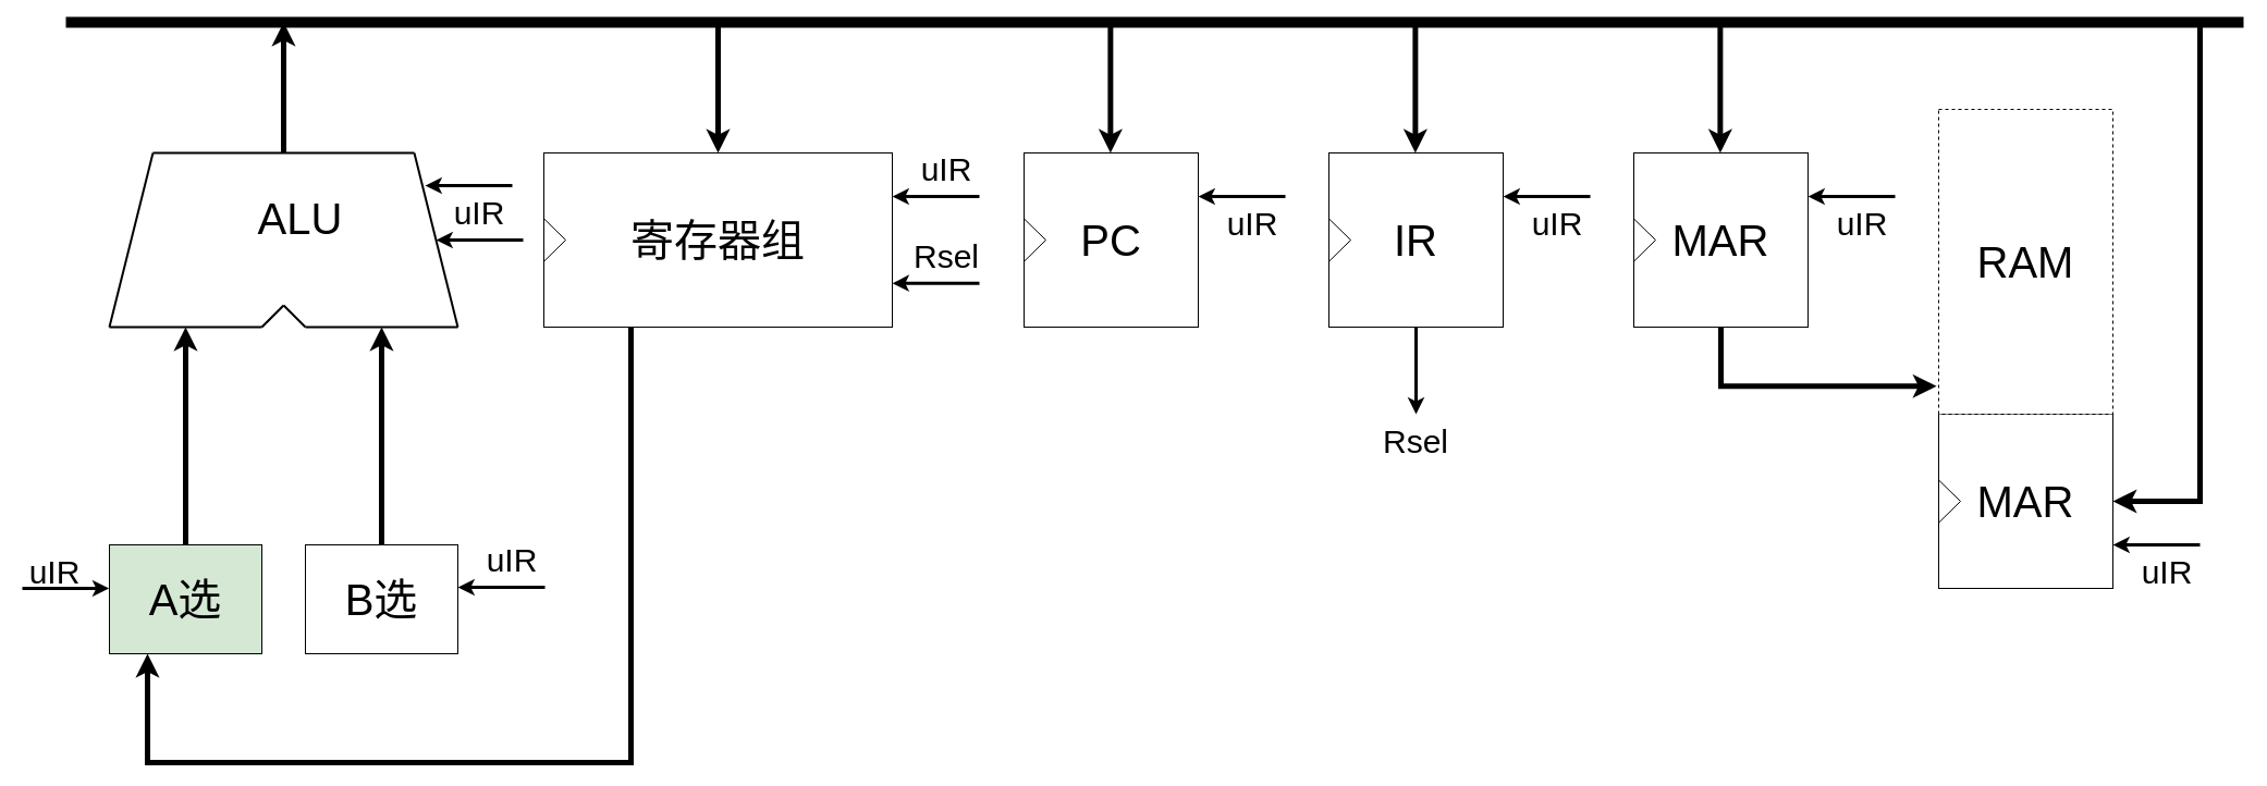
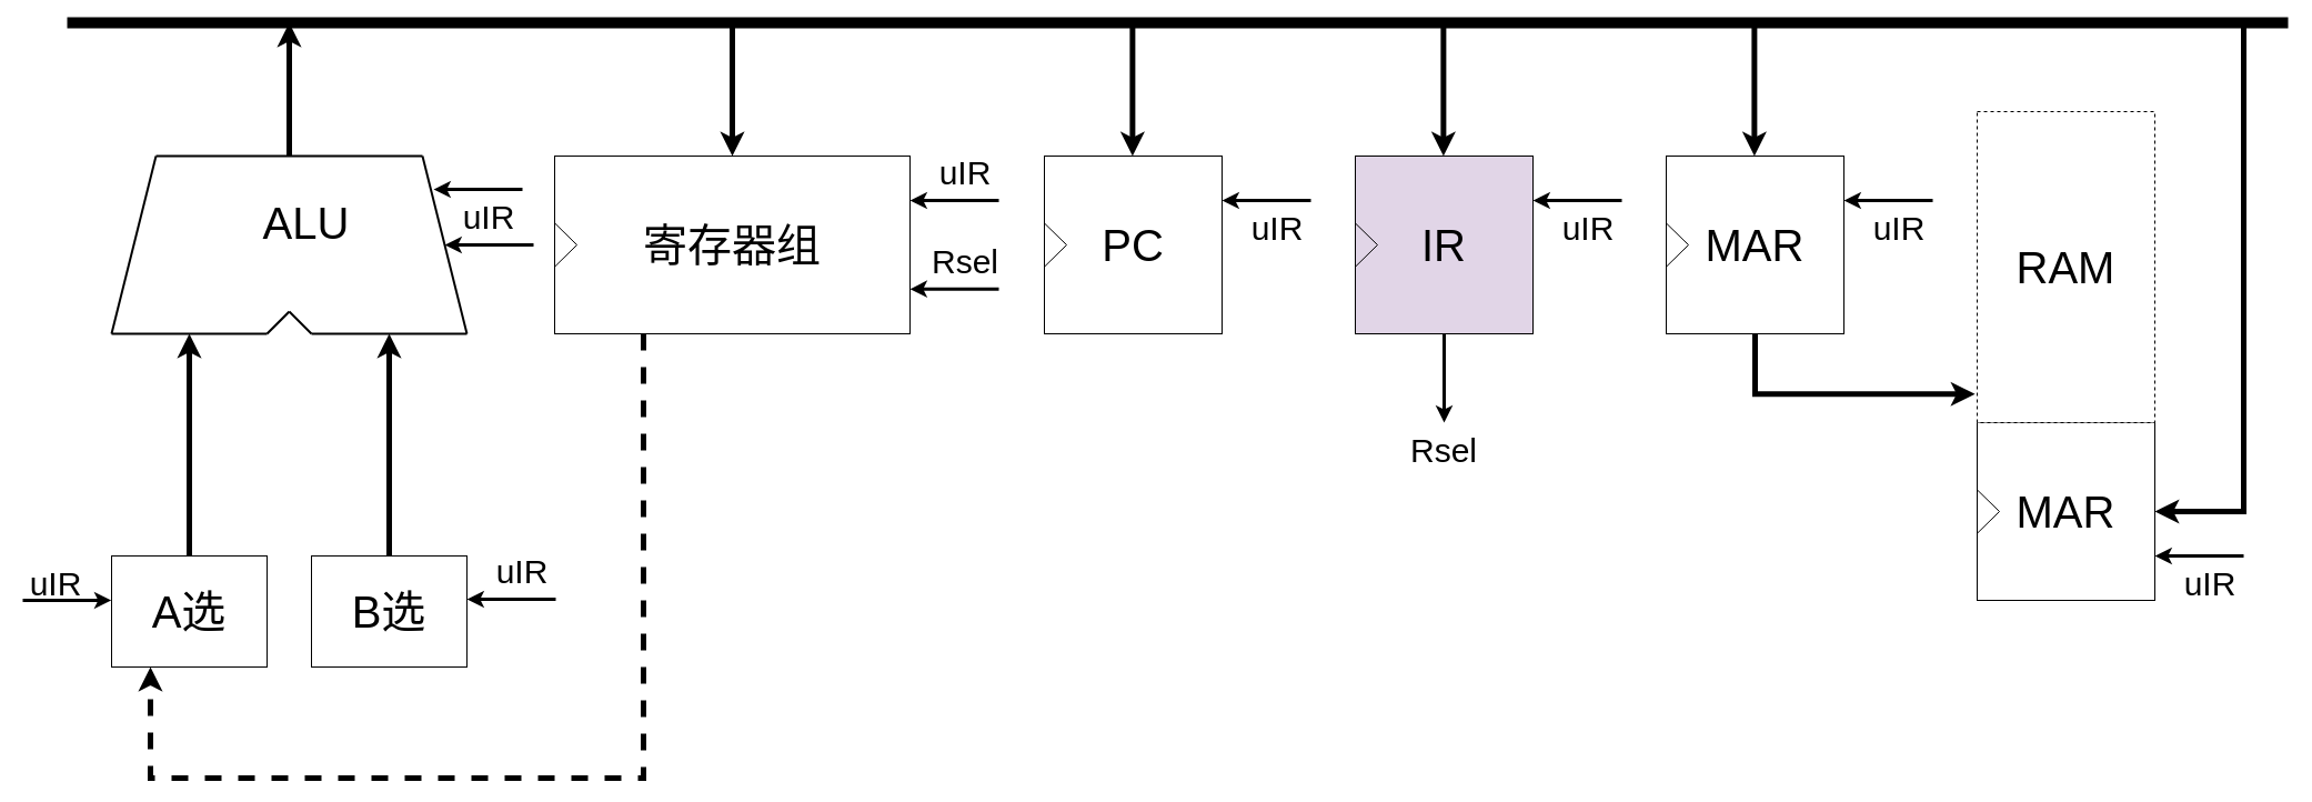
  <mxCell id="0" />
  <mxCell id="1" parent="0" />
  <mxCell id="2" value="" style="endArrow=none;html=1;rounded=0;jumpSize=10;strokeOpacity=100;arcSize=20;strokeWidth=10;" edge="1" parent="1"><mxGeometry width="50" height="50" relative="1" as="geometry"><mxPoint x="60" y="20" as="sourcePoint" /><mxPoint x="2060" y="20" as="targetPoint" /></mxGeometry></mxCell>
  <mxCell id="3" value="" style="endArrow=none;html=1;rounded=0;strokeWidth=2;" edge="1" parent="1"><mxGeometry width="50" height="50" relative="1" as="geometry"><mxPoint x="140" y="140" as="sourcePoint" /><mxPoint x="380" y="140" as="targetPoint" /></mxGeometry></mxCell>
  <mxCell id="4" value="" style="endArrow=none;html=1;rounded=0;strokeWidth=2;" edge="1" parent="1"><mxGeometry width="50" height="50" relative="1" as="geometry"><mxPoint x="100" y="300" as="sourcePoint" /><mxPoint x="140" y="140" as="targetPoint" /></mxGeometry></mxCell>
  <mxCell id="5" value="" style="endArrow=none;html=1;rounded=0;strokeWidth=2;" edge="1" parent="1"><mxGeometry width="50" height="50" relative="1" as="geometry"><mxPoint x="420" y="300" as="sourcePoint" /><mxPoint x="380" y="140" as="targetPoint" /></mxGeometry></mxCell>
  <mxCell id="6" value="" style="endArrow=none;html=1;rounded=0;strokeWidth=2;" edge="1" parent="1"><mxGeometry width="50" height="50" relative="1" as="geometry"><mxPoint x="100" y="300" as="sourcePoint" /><mxPoint x="240" y="300" as="targetPoint" /></mxGeometry></mxCell>
  <mxCell id="7" value="" style="endArrow=none;html=1;rounded=0;strokeWidth=2;" edge="1" parent="1"><mxGeometry width="50" height="50" relative="1" as="geometry"><mxPoint x="280" y="300" as="sourcePoint" /><mxPoint x="420" y="300" as="targetPoint" /></mxGeometry></mxCell>
  <mxCell id="8" value="" style="endArrow=none;html=1;rounded=0;strokeWidth=2;" edge="1" parent="1"><mxGeometry width="50" height="50" relative="1" as="geometry"><mxPoint x="240" y="300" as="sourcePoint" /><mxPoint x="260" y="280" as="targetPoint" /></mxGeometry></mxCell>
  <mxCell id="9" value="" style="endArrow=none;html=1;rounded=0;strokeWidth=2;" edge="1" parent="1"><mxGeometry width="50" height="50" relative="1" as="geometry"><mxPoint x="260" y="280" as="sourcePoint" /><mxPoint x="280" y="300" as="targetPoint" /></mxGeometry></mxCell>
  <mxCell id="10" value="" style="endArrow=classic;html=1;rounded=0;strokeWidth=5;" edge="1" parent="1"><mxGeometry width="50" height="50" relative="1" as="geometry"><mxPoint x="260" y="140" as="sourcePoint" /><mxPoint x="260" y="20" as="targetPoint" /></mxGeometry></mxCell>
  <mxCell id="11" style="edgeStyle=orthogonalEdgeStyle;rounded=0;orthogonalLoop=1;jettySize=auto;html=1;exitX=0.5;exitY=0;exitDx=0;exitDy=0;strokeWidth=5;" edge="1" parent="1" source="12"><mxGeometry relative="1" as="geometry"><mxPoint x="170" y="300" as="targetPoint" /></mxGeometry></mxCell>
- <mxCell id="12" value="&lt;font style=&quot;font-size: 40px;&quot;&gt;A选&lt;/font&gt;" style="rounded=0;whiteSpace=wrap;html=1;fillColor=#d5e8d4;" vertex="1" parent="1"><mxGeometry x="100" y="500" width="140" height="100" as="geometry" /></mxCell>
+ <mxCell id="12" value="&lt;font style=&quot;font-size: 40px;&quot;&gt;A选&lt;/font&gt;" style="rounded=0;whiteSpace=wrap;html=1;" vertex="1" parent="1"><mxGeometry x="100" y="500" width="140" height="100" as="geometry" /></mxCell>
  <mxCell id="13" style="edgeStyle=orthogonalEdgeStyle;rounded=0;orthogonalLoop=1;jettySize=auto;html=1;exitX=0.5;exitY=0;exitDx=0;exitDy=0;strokeWidth=5;" edge="1" parent="1" source="14"><mxGeometry relative="1" as="geometry"><mxPoint x="350" y="300" as="targetPoint" /></mxGeometry></mxCell>
  <mxCell id="14" value="&lt;font style=&quot;font-size: 40px;&quot;&gt;B选&lt;/font&gt;" style="rounded=0;whiteSpace=wrap;html=1;" vertex="1" parent="1"><mxGeometry x="280" y="500" width="140" height="100" as="geometry" /></mxCell>
  <mxCell id="15" value="&lt;font style=&quot;font-size: 40px;&quot;&gt;ALU&lt;/font&gt;" style="text;html=1;align=center;verticalAlign=middle;resizable=0;points=[];autosize=1;strokeColor=none;fillColor=none;" vertex="1" parent="1"><mxGeometry x="225" y="170" width="100" height="60" as="geometry" /></mxCell>
- <mxCell id="16" style="edgeStyle=orthogonalEdgeStyle;rounded=0;orthogonalLoop=1;jettySize=auto;html=1;exitX=0.25;exitY=1;exitDx=0;exitDy=0;entryX=0.25;entryY=1;entryDx=0;entryDy=0;strokeWidth=5;" edge="1" parent="1" source="17" target="12"><mxGeometry relative="1" as="geometry"><mxPoint x="510" y="800" as="targetPoint" /><Array as="points"><mxPoint x="579" y="700" /><mxPoint x="135" y="700" /></Array></mxGeometry></mxCell>
+ <mxCell id="16" style="edgeStyle=orthogonalEdgeStyle;rounded=0;orthogonalLoop=1;jettySize=auto;html=1;exitX=0.25;exitY=1;exitDx=0;exitDy=0;entryX=0.25;entryY=1;entryDx=0;entryDy=0;strokeWidth=5;dashed=1;" edge="1" parent="1" source="17" target="12"><mxGeometry relative="1" as="geometry"><mxPoint x="510" y="800" as="targetPoint" /><Array as="points"><mxPoint x="579" y="700" /><mxPoint x="135" y="700" /></Array></mxGeometry></mxCell>
  <mxCell id="17" value="&lt;font style=&quot;font-size: 40px;&quot;&gt;寄存器组&lt;/font&gt;" style="rounded=0;whiteSpace=wrap;html=1;" vertex="1" parent="1"><mxGeometry x="499" y="140" width="320" height="160" as="geometry" /></mxCell>
  <mxCell id="18" value="" style="endArrow=none;html=1;rounded=0;exitX=0.001;exitY=0.379;exitDx=0;exitDy=0;exitPerimeter=0;" edge="1" parent="1" source="17"><mxGeometry width="50" height="50" relative="1" as="geometry"><mxPoint x="689" y="340" as="sourcePoint" /><mxPoint x="519" y="220" as="targetPoint" /></mxGeometry></mxCell>
  <mxCell id="19" value="" style="endArrow=none;html=1;rounded=0;exitX=-0.003;exitY=0.629;exitDx=0;exitDy=0;exitPerimeter=0;" edge="1" parent="1"><mxGeometry width="50" height="50" relative="1" as="geometry"><mxPoint x="499.04" y="239.64" as="sourcePoint" /><mxPoint x="519" y="220" as="targetPoint" /></mxGeometry></mxCell>
  <mxCell id="20" value="&lt;font style=&quot;font-size: 40px;&quot;&gt;PC&lt;/font&gt;" style="rounded=0;whiteSpace=wrap;html=1;" vertex="1" parent="1"><mxGeometry x="940" y="140" width="160" height="160" as="geometry" /></mxCell>
  <mxCell id="21" value="" style="endArrow=none;html=1;rounded=0;exitX=0.001;exitY=0.379;exitDx=0;exitDy=0;exitPerimeter=0;" edge="1" parent="1" source="20"><mxGeometry width="50" height="50" relative="1" as="geometry"><mxPoint x="1130" y="340" as="sourcePoint" /><mxPoint x="960" y="220" as="targetPoint" /></mxGeometry></mxCell>
  <mxCell id="22" value="" style="endArrow=none;html=1;rounded=0;exitX=-0.003;exitY=0.629;exitDx=0;exitDy=0;exitPerimeter=0;" edge="1" parent="1"><mxGeometry width="50" height="50" relative="1" as="geometry"><mxPoint x="940.04" y="239.64" as="sourcePoint" /><mxPoint x="960" y="220" as="targetPoint" /></mxGeometry></mxCell>
- <mxCell id="23" value="&lt;span style=&quot;font-size: 40px;&quot;&gt;IR&lt;/span&gt;" style="rounded=0;whiteSpace=wrap;html=1;" vertex="1" parent="1"><mxGeometry x="1220" y="140" width="160" height="160" as="geometry" /></mxCell>
+ <mxCell id="23" value="&lt;span style=&quot;font-size: 40px;&quot;&gt;IR&lt;/span&gt;" style="rounded=0;whiteSpace=wrap;html=1;fillColor=#e1d5e7;" vertex="1" parent="1"><mxGeometry x="1220" y="140" width="160" height="160" as="geometry" /></mxCell>
  <mxCell id="24" value="" style="endArrow=none;html=1;rounded=0;exitX=0.001;exitY=0.379;exitDx=0;exitDy=0;exitPerimeter=0;" edge="1" parent="1" source="23"><mxGeometry width="50" height="50" relative="1" as="geometry"><mxPoint x="1410" y="340" as="sourcePoint" /><mxPoint x="1240" y="220" as="targetPoint" /></mxGeometry></mxCell>
  <mxCell id="25" value="" style="endArrow=none;html=1;rounded=0;exitX=-0.003;exitY=0.629;exitDx=0;exitDy=0;exitPerimeter=0;" edge="1" parent="1"><mxGeometry width="50" height="50" relative="1" as="geometry"><mxPoint x="1220.04" y="239.64" as="sourcePoint" /><mxPoint x="1240" y="220" as="targetPoint" /></mxGeometry></mxCell>
  <mxCell id="26" value="&lt;span style=&quot;font-size: 40px;&quot;&gt;MAR&lt;/span&gt;" style="rounded=0;whiteSpace=wrap;html=1;" vertex="1" parent="1"><mxGeometry x="1500" y="140" width="160" height="160" as="geometry" /></mxCell>
  <mxCell id="27" value="" style="endArrow=none;html=1;rounded=0;exitX=0.001;exitY=0.379;exitDx=0;exitDy=0;exitPerimeter=0;" edge="1" parent="1" source="26"><mxGeometry width="50" height="50" relative="1" as="geometry"><mxPoint x="1690" y="340" as="sourcePoint" /><mxPoint x="1520" y="220" as="targetPoint" /></mxGeometry></mxCell>
  <mxCell id="28" value="" style="endArrow=none;html=1;rounded=0;exitX=-0.003;exitY=0.629;exitDx=0;exitDy=0;exitPerimeter=0;" edge="1" parent="1"><mxGeometry width="50" height="50" relative="1" as="geometry"><mxPoint x="1500.04" y="239.64" as="sourcePoint" /><mxPoint x="1520" y="220" as="targetPoint" /></mxGeometry></mxCell>
  <mxCell id="29" value="&lt;span style=&quot;font-size: 40px;&quot;&gt;MAR&lt;/span&gt;" style="rounded=0;whiteSpace=wrap;html=1;" vertex="1" parent="1"><mxGeometry x="1780" y="380" width="160" height="160" as="geometry" /></mxCell>
  <mxCell id="30" value="" style="endArrow=none;html=1;rounded=0;exitX=0.001;exitY=0.379;exitDx=0;exitDy=0;exitPerimeter=0;" edge="1" parent="1" source="29"><mxGeometry width="50" height="50" relative="1" as="geometry"><mxPoint x="1970" y="580" as="sourcePoint" /><mxPoint x="1800" y="460" as="targetPoint" /></mxGeometry></mxCell>
  <mxCell id="31" value="" style="endArrow=none;html=1;rounded=0;exitX=-0.003;exitY=0.629;exitDx=0;exitDy=0;exitPerimeter=0;" edge="1" parent="1"><mxGeometry width="50" height="50" relative="1" as="geometry"><mxPoint x="1780.04" y="479.64" as="sourcePoint" /><mxPoint x="1800" y="460" as="targetPoint" /></mxGeometry></mxCell>
  <mxCell id="32" value="&lt;font style=&quot;font-size: 40px;&quot;&gt;RAM&lt;/font&gt;" style="rounded=0;whiteSpace=wrap;html=1;dashed=1;" vertex="1" parent="1"><mxGeometry x="1780" y="100" width="160" height="280" as="geometry" /></mxCell>
  <mxCell id="33" value="" style="endArrow=classic;html=1;rounded=0;entryX=0.5;entryY=0;entryDx=0;entryDy=0;strokeWidth=5;" edge="1" parent="1" target="17"><mxGeometry width="50" height="50" relative="1" as="geometry"><mxPoint x="659" y="20" as="sourcePoint" /><mxPoint x="939" y="-80" as="targetPoint" /></mxGeometry></mxCell>
  <mxCell id="34" value="" style="endArrow=classic;html=1;rounded=0;entryX=0.5;entryY=0;entryDx=0;entryDy=0;strokeWidth=5;" edge="1" parent="1"><mxGeometry width="50" height="50" relative="1" as="geometry"><mxPoint x="1019.38" y="20" as="sourcePoint" /><mxPoint x="1019.38" y="140" as="targetPoint" /></mxGeometry></mxCell>
  <mxCell id="35" value="" style="endArrow=classic;html=1;rounded=0;entryX=0.5;entryY=0;entryDx=0;entryDy=0;strokeWidth=5;" edge="1" parent="1"><mxGeometry width="50" height="50" relative="1" as="geometry"><mxPoint x="1299.38" y="20" as="sourcePoint" /><mxPoint x="1299.38" y="140" as="targetPoint" /></mxGeometry></mxCell>
  <mxCell id="36" value="" style="endArrow=classic;html=1;rounded=0;entryX=0.5;entryY=0;entryDx=0;entryDy=0;strokeWidth=5;" edge="1" parent="1"><mxGeometry width="50" height="50" relative="1" as="geometry"><mxPoint x="1579.38" y="20" as="sourcePoint" /><mxPoint x="1579.38" y="140" as="targetPoint" /></mxGeometry></mxCell>
  <mxCell id="37" value="" style="endArrow=classic;html=1;rounded=0;strokeWidth=5;entryX=1;entryY=0.5;entryDx=0;entryDy=0;" edge="1" parent="1" target="29"><mxGeometry width="50" height="50" relative="1" as="geometry"><mxPoint x="2020" y="20" as="sourcePoint" /><mxPoint x="1980" y="460" as="targetPoint" /><Array as="points"><mxPoint x="2020" y="460" /></Array></mxGeometry></mxCell>
  <mxCell id="38" value="" style="endArrow=classic;html=1;rounded=0;entryX=1;entryY=0.75;entryDx=0;entryDy=0;strokeWidth=3;" edge="1" parent="1" target="29"><mxGeometry width="50" height="50" relative="1" as="geometry"><mxPoint x="2020" y="500" as="sourcePoint" /><mxPoint x="2090" y="490" as="targetPoint" /></mxGeometry></mxCell>
  <mxCell id="39" value="&lt;font style=&quot;font-size: 30px;&quot;&gt;uIR&lt;/font&gt;" style="text;html=1;align=center;verticalAlign=middle;whiteSpace=wrap;rounded=0;" vertex="1" parent="1"><mxGeometry x="1960" y="510" width="60" height="30" as="geometry" /></mxCell>
  <mxCell id="40" value="" style="endArrow=classic;html=1;rounded=0;entryX=1;entryY=0.75;entryDx=0;entryDy=0;strokeWidth=3;" edge="1" parent="1"><mxGeometry width="50" height="50" relative="1" as="geometry"><mxPoint x="1740" y="180" as="sourcePoint" /><mxPoint x="1660" y="180" as="targetPoint" /></mxGeometry></mxCell>
  <mxCell id="41" value="&lt;font style=&quot;font-size: 30px;&quot;&gt;uIR&lt;/font&gt;" style="text;html=1;align=center;verticalAlign=middle;whiteSpace=wrap;rounded=0;" vertex="1" parent="1"><mxGeometry x="1680" y="190" width="60" height="30" as="geometry" /></mxCell>
  <mxCell id="42" value="" style="endArrow=classic;html=1;rounded=0;entryX=1;entryY=0.75;entryDx=0;entryDy=0;strokeWidth=3;" edge="1" parent="1"><mxGeometry width="50" height="50" relative="1" as="geometry"><mxPoint x="1460" y="180" as="sourcePoint" /><mxPoint x="1380" y="180" as="targetPoint" /></mxGeometry></mxCell>
  <mxCell id="43" value="&lt;font style=&quot;font-size: 30px;&quot;&gt;uIR&lt;/font&gt;" style="text;html=1;align=center;verticalAlign=middle;whiteSpace=wrap;rounded=0;" vertex="1" parent="1"><mxGeometry x="1400" y="190" width="60" height="30" as="geometry" /></mxCell>
  <mxCell id="44" value="" style="endArrow=classic;html=1;rounded=0;entryX=1;entryY=0.75;entryDx=0;entryDy=0;strokeWidth=3;" edge="1" parent="1"><mxGeometry width="50" height="50" relative="1" as="geometry"><mxPoint x="1180" y="180" as="sourcePoint" /><mxPoint x="1100" y="180" as="targetPoint" /></mxGeometry></mxCell>
  <mxCell id="45" value="&lt;font style=&quot;font-size: 30px;&quot;&gt;uIR&lt;/font&gt;" style="text;html=1;align=center;verticalAlign=middle;whiteSpace=wrap;rounded=0;" vertex="1" parent="1"><mxGeometry x="1120" y="190" width="60" height="30" as="geometry" /></mxCell>
  <mxCell id="46" value="" style="endArrow=classic;html=1;rounded=0;entryX=1;entryY=0.75;entryDx=0;entryDy=0;strokeWidth=3;" edge="1" parent="1"><mxGeometry width="50" height="50" relative="1" as="geometry"><mxPoint x="899" y="180" as="sourcePoint" /><mxPoint x="819" y="180" as="targetPoint" /></mxGeometry></mxCell>
  <mxCell id="47" value="&lt;font style=&quot;font-size: 30px;&quot;&gt;uIR&lt;/font&gt;" style="text;html=1;align=center;verticalAlign=middle;whiteSpace=wrap;rounded=0;" vertex="1" parent="1"><mxGeometry x="839" y="140" width="60" height="30" as="geometry" /></mxCell>
  <mxCell id="48" value="" style="endArrow=classic;html=1;rounded=0;entryX=1;entryY=0.75;entryDx=0;entryDy=0;strokeWidth=3;" edge="1" parent="1"><mxGeometry width="50" height="50" relative="1" as="geometry"><mxPoint x="470" y="170" as="sourcePoint" /><mxPoint x="390" y="170" as="targetPoint" /></mxGeometry></mxCell>
  <mxCell id="49" value="&lt;font style=&quot;font-size: 30px;&quot;&gt;uIR&lt;/font&gt;" style="text;html=1;align=center;verticalAlign=middle;whiteSpace=wrap;rounded=0;" vertex="1" parent="1"><mxGeometry x="410" y="180" width="60" height="30" as="geometry" /></mxCell>
  <mxCell id="50" value="" style="endArrow=classic;html=1;rounded=0;entryX=1;entryY=0.75;entryDx=0;entryDy=0;strokeWidth=3;" edge="1" parent="1"><mxGeometry width="50" height="50" relative="1" as="geometry"><mxPoint x="480" y="220" as="sourcePoint" /><mxPoint x="400" y="220" as="targetPoint" /></mxGeometry></mxCell>
  <mxCell id="51" value="" style="endArrow=classic;html=1;rounded=0;entryX=1;entryY=0.75;entryDx=0;entryDy=0;strokeWidth=3;" edge="1" parent="1"><mxGeometry width="50" height="50" relative="1" as="geometry"><mxPoint x="899" y="259.72" as="sourcePoint" /><mxPoint x="819" y="259.72" as="targetPoint" /></mxGeometry></mxCell>
  <mxCell id="52" value="&lt;span style=&quot;font-size: 30px;&quot;&gt;Rsel&lt;/span&gt;" style="text;html=1;align=center;verticalAlign=middle;whiteSpace=wrap;rounded=0;" vertex="1" parent="1"><mxGeometry x="839" y="219.72" width="60" height="30" as="geometry" /></mxCell>
  <mxCell id="53" value="" style="endArrow=classic;html=1;rounded=0;strokeWidth=3;exitX=0.5;exitY=1;exitDx=0;exitDy=0;" edge="1" parent="1" source="23"><mxGeometry width="50" height="50" relative="1" as="geometry"><mxPoint x="1300" y="360" as="sourcePoint" /><mxPoint x="1300" y="380" as="targetPoint" /></mxGeometry></mxCell>
  <mxCell id="54" value="&lt;span style=&quot;font-size: 30px;&quot;&gt;Rsel&lt;/span&gt;" style="text;html=1;align=center;verticalAlign=middle;whiteSpace=wrap;rounded=0;" vertex="1" parent="1"><mxGeometry x="1270" y="390" width="60" height="30" as="geometry" /></mxCell>
  <mxCell id="55" style="edgeStyle=orthogonalEdgeStyle;rounded=0;orthogonalLoop=1;jettySize=auto;html=1;exitX=0.5;exitY=1;exitDx=0;exitDy=0;entryX=-0.012;entryY=0.908;entryDx=0;entryDy=0;entryPerimeter=0;strokeWidth=5;" edge="1" parent="1" source="26" target="32"><mxGeometry relative="1" as="geometry" /></mxCell>
  <mxCell id="56" value="" style="endArrow=classic;html=1;rounded=0;entryX=1;entryY=0.75;entryDx=0;entryDy=0;strokeWidth=3;" edge="1" parent="1"><mxGeometry width="50" height="50" relative="1" as="geometry"><mxPoint x="500" y="539" as="sourcePoint" /><mxPoint x="420" y="539" as="targetPoint" /></mxGeometry></mxCell>
  <mxCell id="57" value="&lt;font style=&quot;font-size: 30px;&quot;&gt;uIR&lt;/font&gt;" style="text;html=1;align=center;verticalAlign=middle;whiteSpace=wrap;rounded=0;" vertex="1" parent="1"><mxGeometry x="440" y="499" width="60" height="30" as="geometry" /></mxCell>
  <mxCell id="58" value="" style="endArrow=classic;html=1;rounded=0;entryX=-0.002;entryY=0.4;entryDx=0;entryDy=0;strokeWidth=3;entryPerimeter=0;" edge="1" parent="1" target="12"><mxGeometry width="50" height="50" relative="1" as="geometry"><mxPoint x="20" y="540" as="sourcePoint" /><mxPoint x="-10" y="560" as="targetPoint" /></mxGeometry></mxCell>
  <mxCell id="59" value="&lt;font style=&quot;font-size: 30px;&quot;&gt;uIR&lt;/font&gt;" style="text;html=1;align=center;verticalAlign=middle;whiteSpace=wrap;rounded=0;" vertex="1" parent="1"><mxGeometry x="20" y="510" width="60" height="30" as="geometry" /></mxCell>
